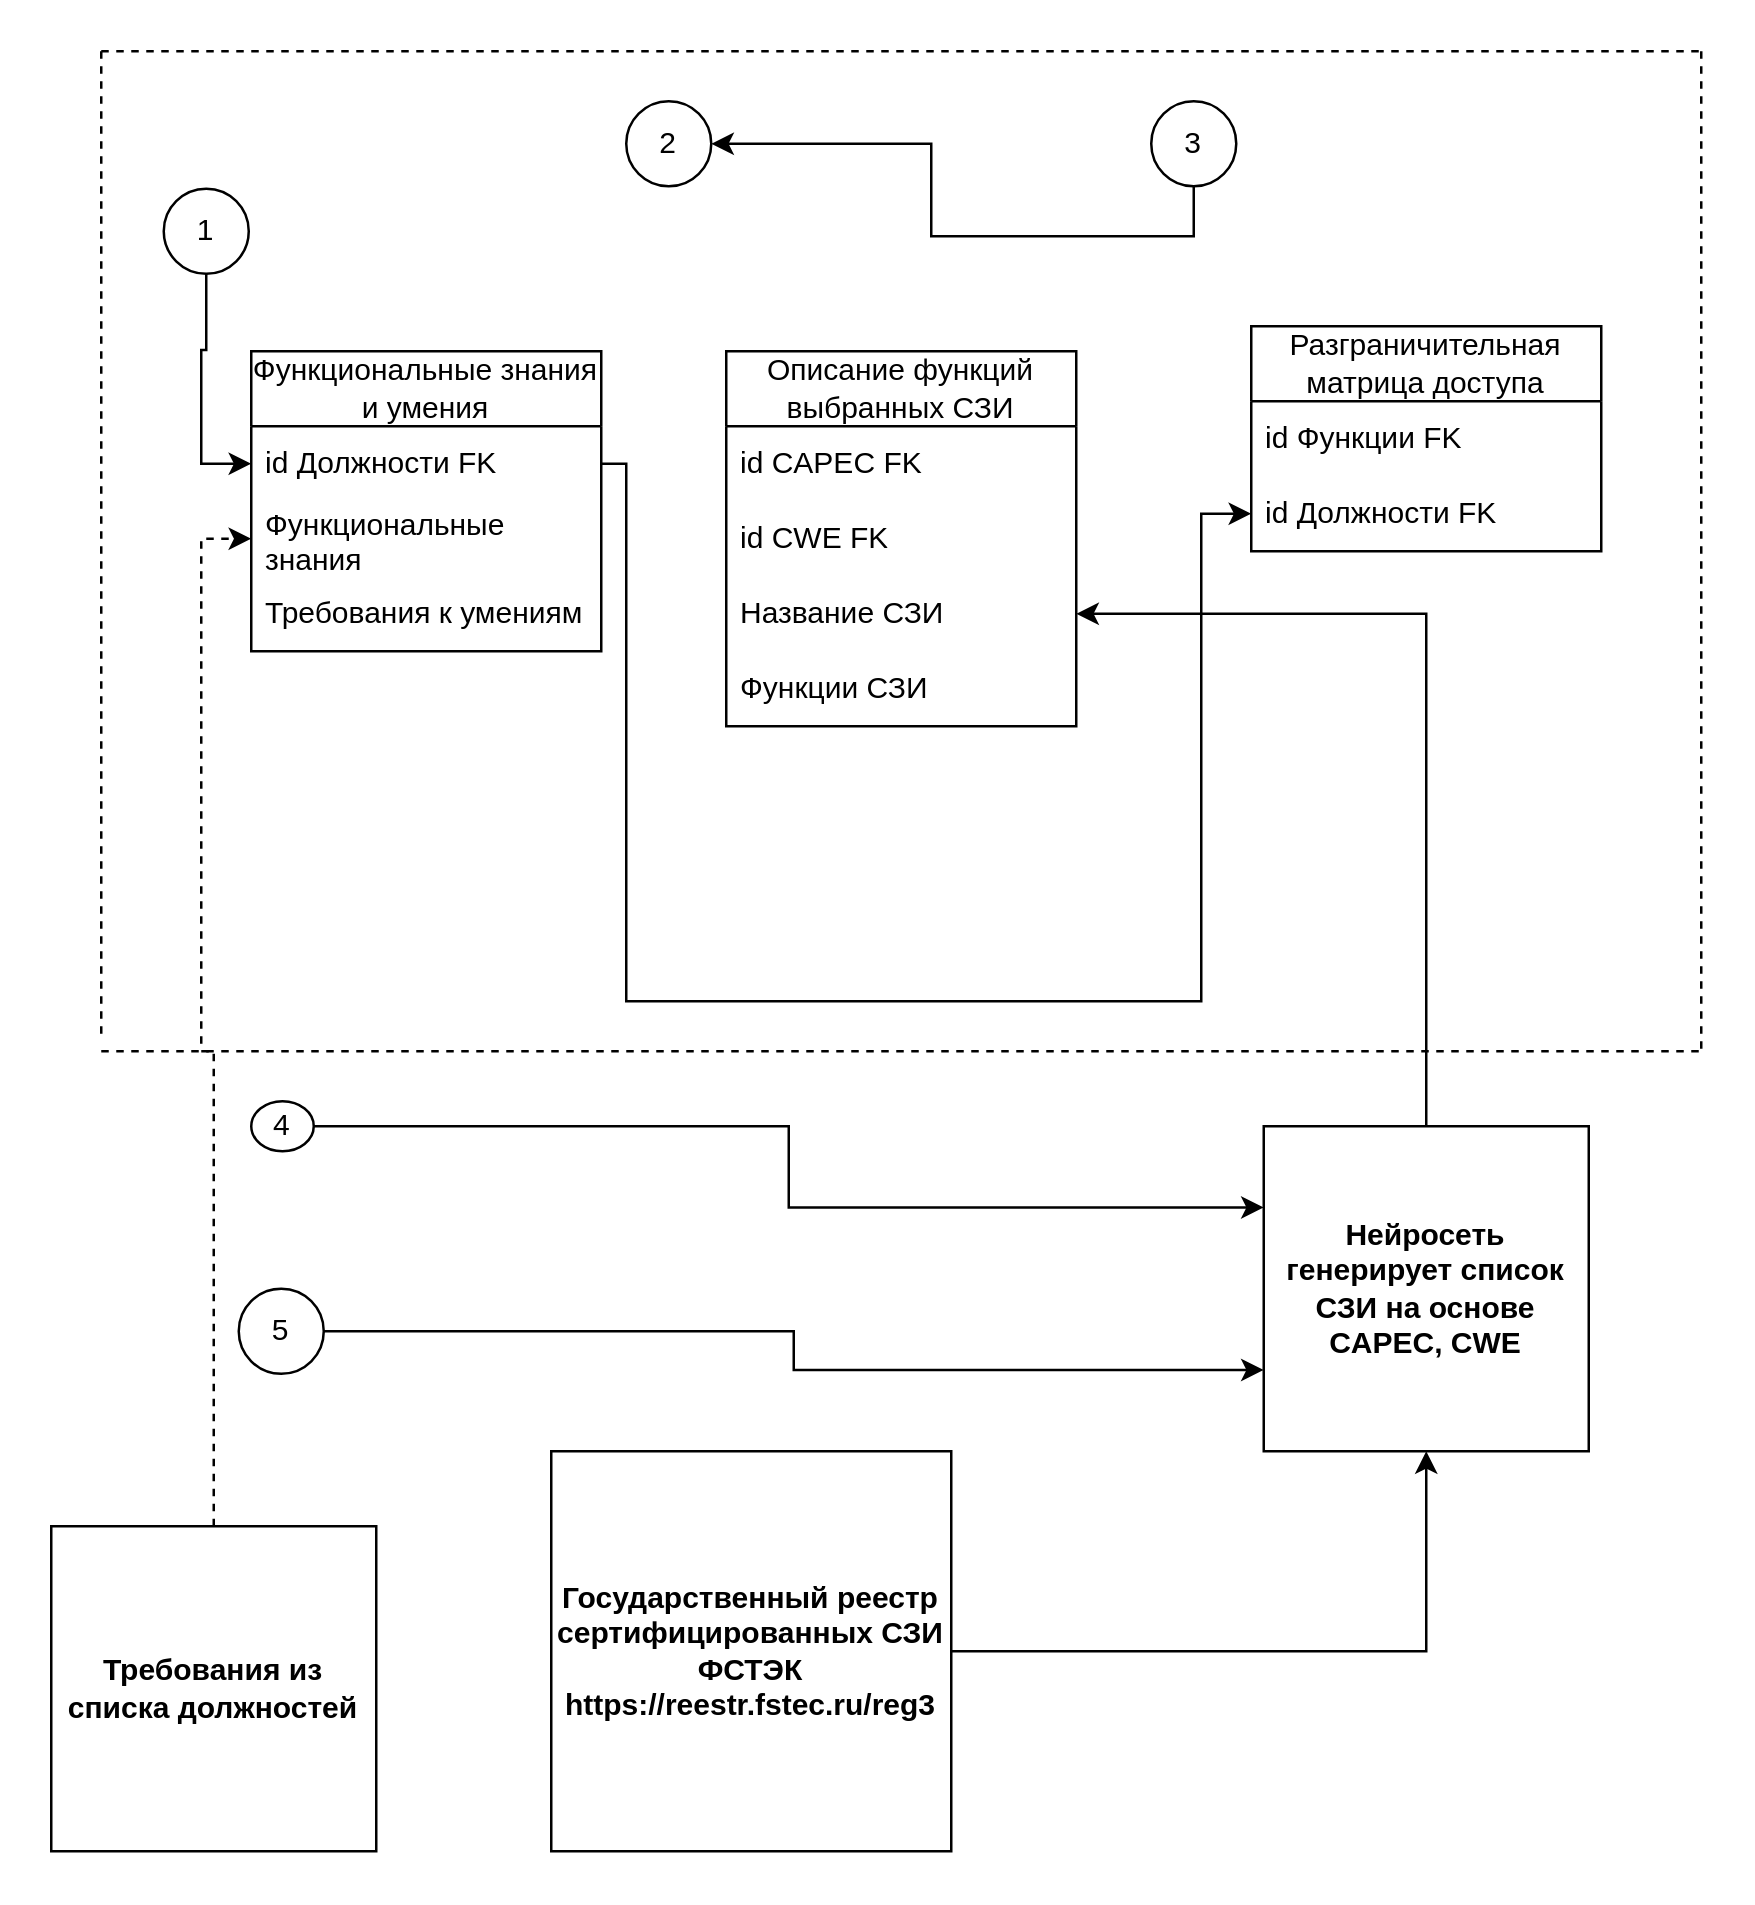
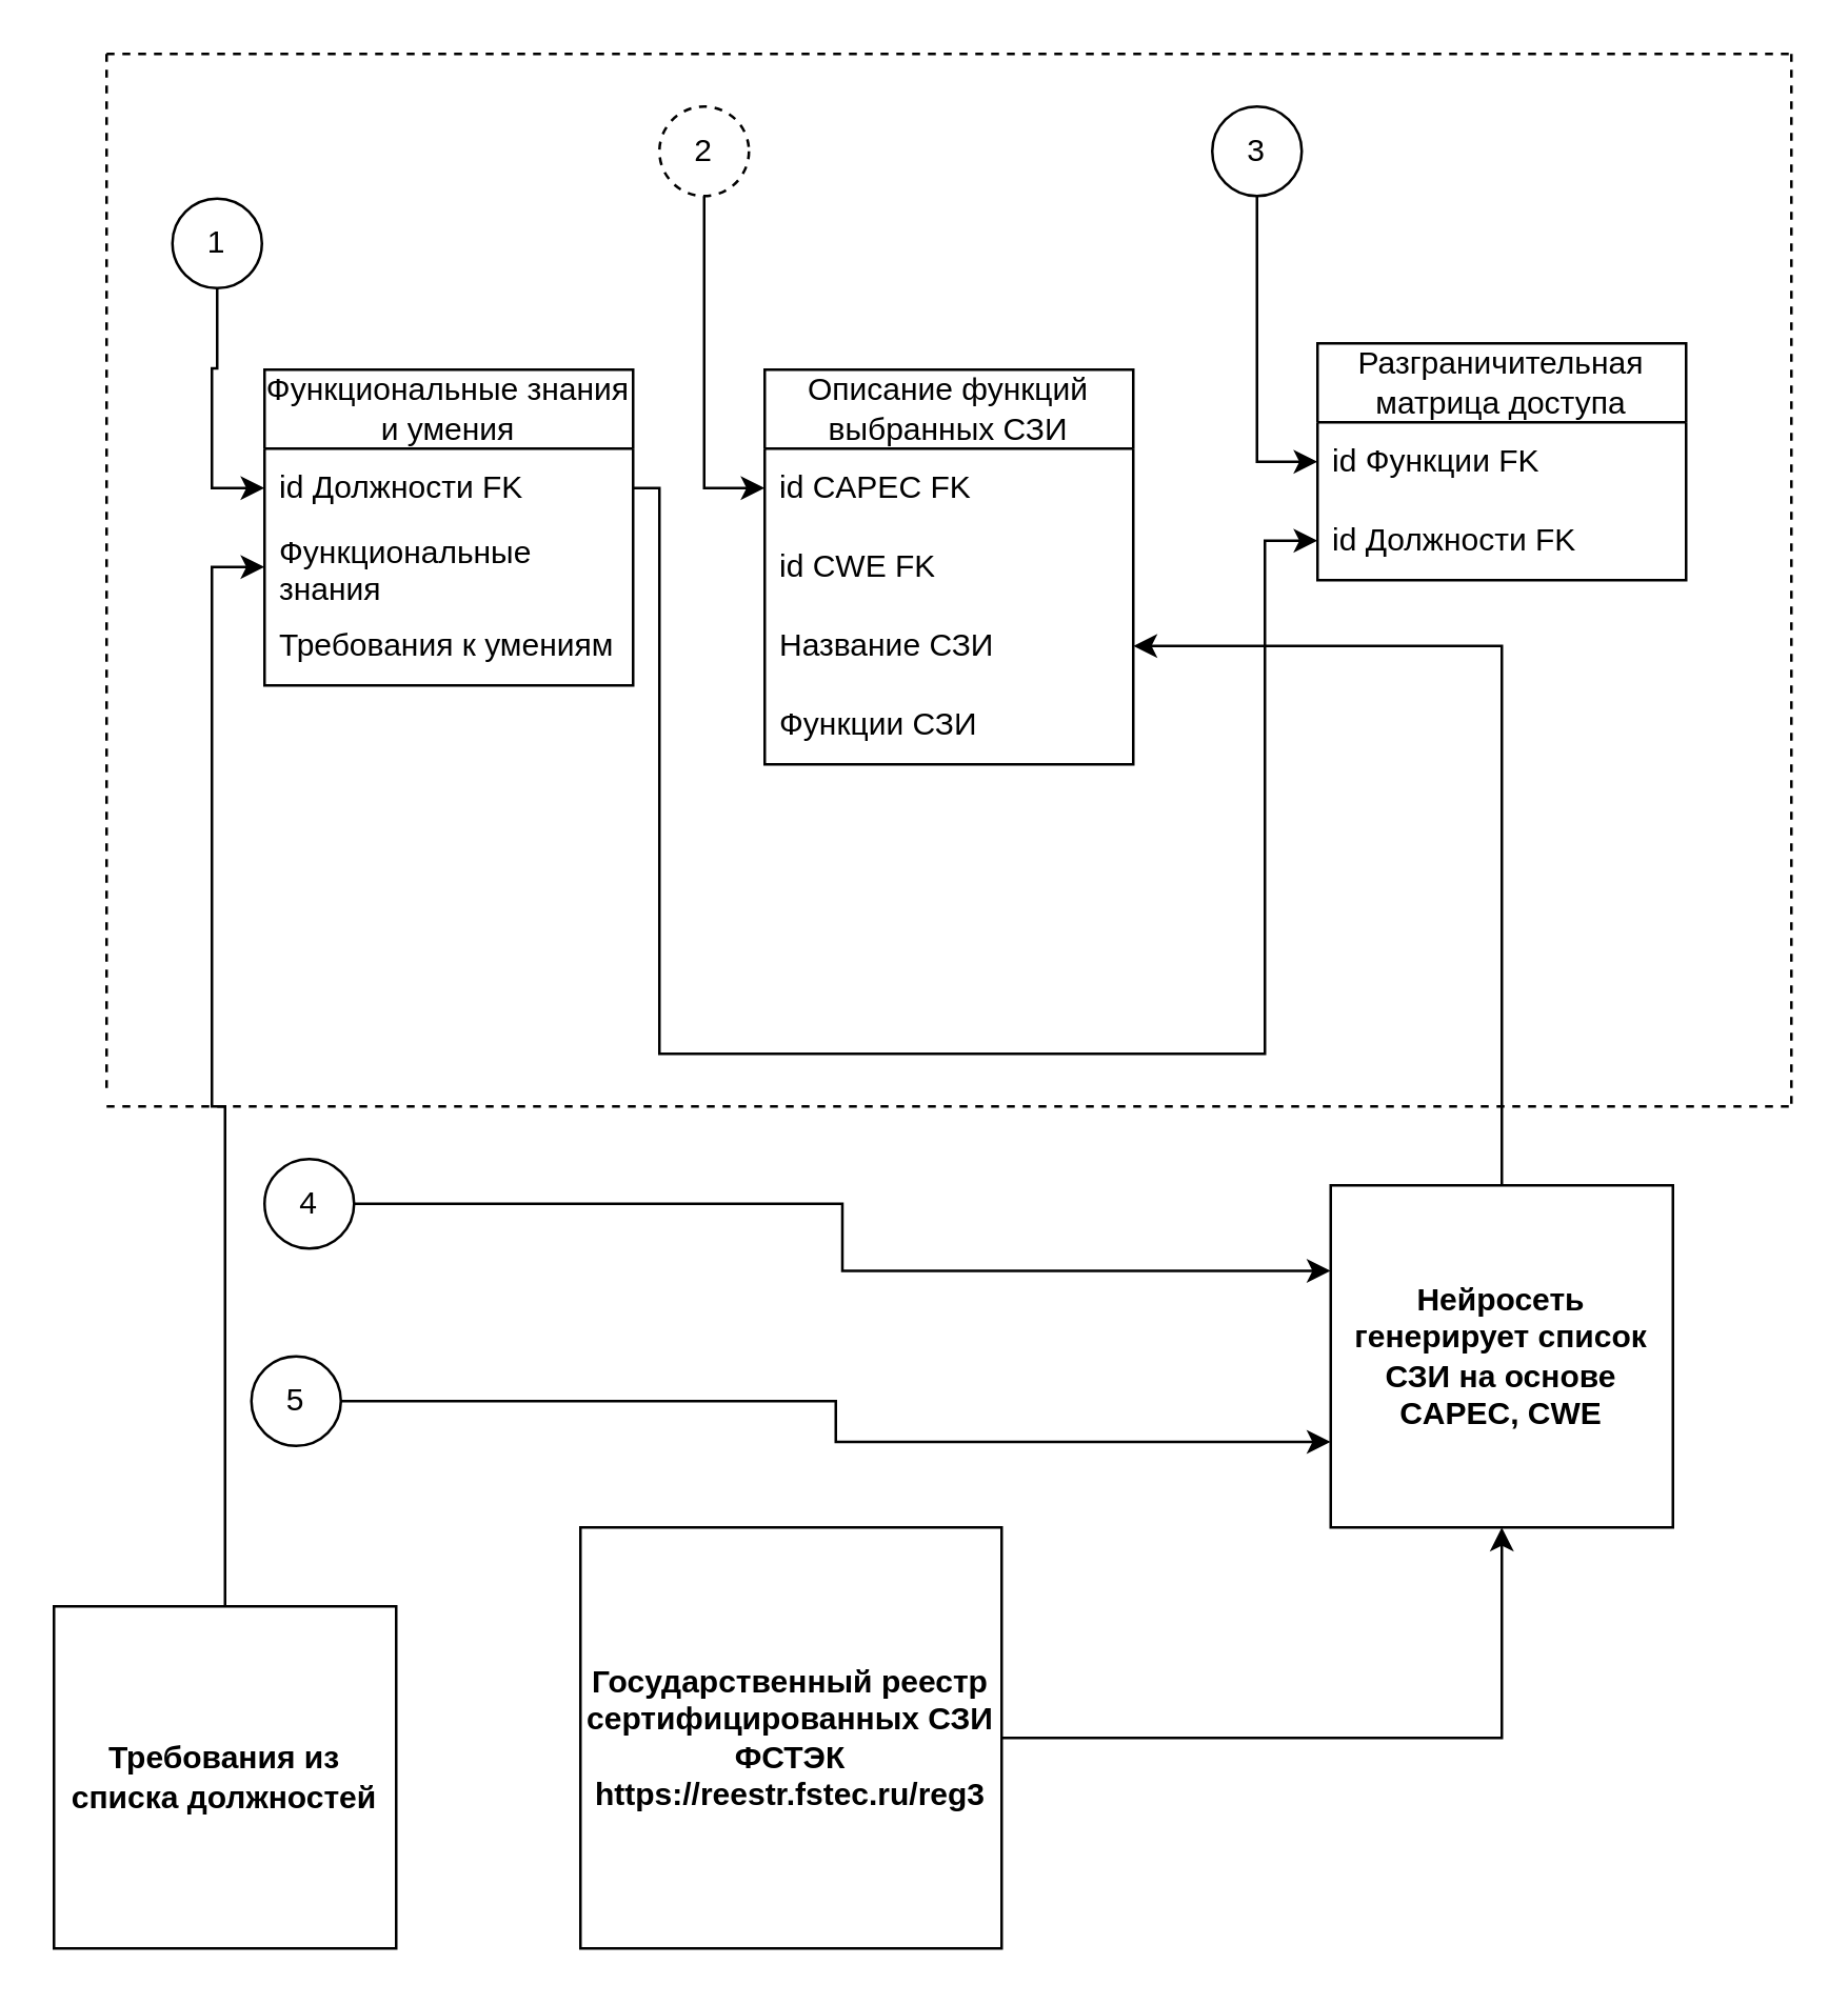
  <mxCell id="0" />
  <mxCell id="1" parent="0" />
  <mxCell id="2" value="" style="endArrow=none;dashed=1;html=1;rounded=0;" parent="1" edge="1"><mxGeometry width="50" height="50" relative="1" as="geometry"><mxPoint x="40" y="20" as="sourcePoint" /><mxPoint x="680" y="20" as="targetPoint" /></mxGeometry></mxCell>
  <mxCell id="3" value="" style="endArrow=none;dashed=1;html=1;rounded=0;" parent="1" edge="1"><mxGeometry width="50" height="50" relative="1" as="geometry"><mxPoint x="40" y="420" as="sourcePoint" /><mxPoint x="680" y="420" as="targetPoint" /></mxGeometry></mxCell>
  <mxCell id="4" value="" style="endArrow=none;dashed=1;html=1;rounded=0;" parent="1" edge="1"><mxGeometry width="50" height="50" relative="1" as="geometry"><mxPoint x="40" y="20" as="sourcePoint" /><mxPoint x="40" y="415" as="targetPoint" /></mxGeometry></mxCell>
  <mxCell id="5" value="" style="endArrow=none;dashed=1;html=1;rounded=0;" parent="1" edge="1"><mxGeometry width="50" height="50" relative="1" as="geometry"><mxPoint x="680" y="20" as="sourcePoint" /><mxPoint x="680" y="420" as="targetPoint" /></mxGeometry></mxCell>
  <mxCell id="6" value="Функциональные знания и умения" style="swimlane;fontStyle=0;childLayout=stackLayout;horizontal=1;startSize=30;horizontalStack=0;resizeParent=1;resizeParentMax=0;resizeLast=0;collapsible=1;marginBottom=0;whiteSpace=wrap;html=1;" parent="1" vertex="1"><mxGeometry x="100" y="140" width="140" height="120" as="geometry" /></mxCell>
  <mxCell id="7" value="id Должности FK" style="text;strokeColor=none;fillColor=none;align=left;verticalAlign=middle;spacingLeft=4;spacingRight=4;overflow=hidden;points=[[0,0.5],[1,0.5]];portConstraint=eastwest;rotatable=0;whiteSpace=wrap;html=1;" parent="6" vertex="1"><mxGeometry y="30" width="140" height="30" as="geometry" /></mxCell>
  <mxCell id="8" value="Функциональные знания" style="text;strokeColor=none;fillColor=none;align=left;verticalAlign=middle;spacingLeft=4;spacingRight=4;overflow=hidden;points=[[0,0.5],[1,0.5]];portConstraint=eastwest;rotatable=0;whiteSpace=wrap;html=1;" parent="6" vertex="1"><mxGeometry y="60" width="140" height="30" as="geometry" /></mxCell>
  <mxCell id="9" value="Требования к умениям" style="text;strokeColor=none;fillColor=none;align=left;verticalAlign=middle;spacingLeft=4;spacingRight=4;overflow=hidden;points=[[0,0.5],[1,0.5]];portConstraint=eastwest;rotatable=0;whiteSpace=wrap;html=1;" parent="6" vertex="1"><mxGeometry y="90" width="140" height="30" as="geometry" /></mxCell>
  <mxCell id="10" value="Описание функций выбранных СЗИ" style="swimlane;fontStyle=0;childLayout=stackLayout;horizontal=1;startSize=30;horizontalStack=0;resizeParent=1;resizeParentMax=0;resizeLast=0;collapsible=1;marginBottom=0;whiteSpace=wrap;html=1;" parent="1" vertex="1"><mxGeometry x="290" y="140" width="140" height="150" as="geometry" /></mxCell>
  <mxCell id="11" value="id CAPEC FK" style="text;strokeColor=none;fillColor=none;align=left;verticalAlign=middle;spacingLeft=4;spacingRight=4;overflow=hidden;points=[[0,0.5],[1,0.5]];portConstraint=eastwest;rotatable=0;whiteSpace=wrap;html=1;" parent="10" vertex="1"><mxGeometry y="30" width="140" height="30" as="geometry" /></mxCell>
  <mxCell id="12" value="id CWE FK" style="text;strokeColor=none;fillColor=none;align=left;verticalAlign=middle;spacingLeft=4;spacingRight=4;overflow=hidden;points=[[0,0.5],[1,0.5]];portConstraint=eastwest;rotatable=0;whiteSpace=wrap;html=1;" parent="10" vertex="1"><mxGeometry y="60" width="140" height="30" as="geometry" /></mxCell>
  <mxCell id="13" value="Название СЗИ" style="text;strokeColor=none;fillColor=none;align=left;verticalAlign=middle;spacingLeft=4;spacingRight=4;overflow=hidden;points=[[0,0.5],[1,0.5]];portConstraint=eastwest;rotatable=0;whiteSpace=wrap;html=1;" parent="10" vertex="1"><mxGeometry y="90" width="140" height="30" as="geometry" /></mxCell>
  <mxCell id="14" value="Функции СЗИ" style="text;strokeColor=none;fillColor=none;align=left;verticalAlign=middle;spacingLeft=4;spacingRight=4;overflow=hidden;points=[[0,0.5],[1,0.5]];portConstraint=eastwest;rotatable=0;whiteSpace=wrap;html=1;" parent="10" vertex="1"><mxGeometry y="120" width="140" height="30" as="geometry" /></mxCell>
  <mxCell id="15" value="Разграничительная матрица доступа" style="swimlane;fontStyle=0;childLayout=stackLayout;horizontal=1;startSize=30;horizontalStack=0;resizeParent=1;resizeParentMax=0;resizeLast=0;collapsible=1;marginBottom=0;whiteSpace=wrap;html=1;" parent="1" vertex="1"><mxGeometry x="500" y="130" width="140" height="90" as="geometry" /></mxCell>
  <mxCell id="16" value="id Функции FK" style="text;strokeColor=none;fillColor=none;align=left;verticalAlign=middle;spacingLeft=4;spacingRight=4;overflow=hidden;points=[[0,0.5],[1,0.5]];portConstraint=eastwest;rotatable=0;whiteSpace=wrap;html=1;" parent="15" vertex="1"><mxGeometry y="30" width="140" height="30" as="geometry" /></mxCell>
  <mxCell id="17" value="id Должности FK" style="text;strokeColor=none;fillColor=none;align=left;verticalAlign=middle;spacingLeft=4;spacingRight=4;overflow=hidden;points=[[0,0.5],[1,0.5]];portConstraint=eastwest;rotatable=0;whiteSpace=wrap;html=1;" parent="15" vertex="1"><mxGeometry y="60" width="140" height="30" as="geometry" /></mxCell>
- <mxCell id="18" style="edgeStyle=orthogonalEdgeStyle;rounded=0;orthogonalLoop=1;jettySize=auto;html=1;exitX=0.5;exitY=1;exitDx=0;exitDy=0;" parent="1" source="19" target="23" edge="1"><mxGeometry relative="1" as="geometry" /></mxCell>
+ <mxCell id="18" style="edgeStyle=orthogonalEdgeStyle;rounded=0;orthogonalLoop=1;jettySize=auto;html=1;exitX=0.5;exitY=1;exitDx=0;exitDy=0;entryX=0;entryY=0.5;entryDx=0;entryDy=0;" parent="1" source="19" target="16" edge="1"><mxGeometry relative="1" as="geometry" /></mxCell>
  <mxCell id="19" value="3" style="ellipse;whiteSpace=wrap;html=1;aspect=fixed;" parent="1" vertex="1"><mxGeometry x="460" y="40" width="34" height="34" as="geometry" /></mxCell>
  <mxCell id="20" style="edgeStyle=orthogonalEdgeStyle;rounded=0;orthogonalLoop=1;jettySize=auto;html=1;entryX=0;entryY=0.5;entryDx=0;entryDy=0;" parent="1" source="21" target="7" edge="1"><mxGeometry relative="1" as="geometry" /></mxCell>
  <mxCell id="21" value="1" style="ellipse;whiteSpace=wrap;html=1;aspect=fixed;" parent="1" vertex="1"><mxGeometry x="65" y="75" width="34" height="34" as="geometry" /></mxCell>
- <mxCell id="23" value="2" style="ellipse;whiteSpace=wrap;html=1;aspect=fixed;" parent="1" vertex="1"><mxGeometry x="250" y="40" width="34" height="34" as="geometry" /></mxCell>
+ <mxCell id="22" style="edgeStyle=orthogonalEdgeStyle;rounded=0;orthogonalLoop=1;jettySize=auto;html=1;exitX=0.5;exitY=1;exitDx=0;exitDy=0;entryX=0;entryY=0.5;entryDx=0;entryDy=0;" parent="1" source="23" target="11" edge="1"><mxGeometry relative="1" as="geometry" /></mxCell>
+ <mxCell id="23" value="2" style="ellipse;whiteSpace=wrap;html=1;aspect=fixed;dashed=1;" parent="1" vertex="1"><mxGeometry x="250" y="40" width="34" height="34" as="geometry" /></mxCell>
  <mxCell id="24" style="edgeStyle=orthogonalEdgeStyle;rounded=0;orthogonalLoop=1;jettySize=auto;html=1;exitX=1;exitY=0.5;exitDx=0;exitDy=0;entryX=0;entryY=0.5;entryDx=0;entryDy=0;" parent="1" source="7" target="17" edge="1"><mxGeometry relative="1" as="geometry"><Array as="points"><mxPoint x="250" y="185" /><mxPoint x="250" y="400" /><mxPoint x="480" y="400" /><mxPoint x="480" y="205" /></Array></mxGeometry></mxCell>
  <mxCell id="25" style="edgeStyle=orthogonalEdgeStyle;rounded=0;orthogonalLoop=1;jettySize=auto;html=1;entryX=0.5;entryY=1;entryDx=0;entryDy=0;" parent="1" source="26" target="28" edge="1"><mxGeometry relative="1" as="geometry" /></mxCell>
  <mxCell id="26" value="&lt;b&gt;Государственный реестр сертифицированных СЗИ ФСТЭК&lt;/b&gt;&lt;br&gt;&lt;b&gt;https://reestr.fstec.ru/reg3&lt;/b&gt;" style="whiteSpace=wrap;html=1;aspect=fixed;" parent="1" vertex="1"><mxGeometry x="220" y="580" width="160" height="160" as="geometry" /></mxCell>
  <mxCell id="27" style="edgeStyle=orthogonalEdgeStyle;rounded=0;orthogonalLoop=1;jettySize=auto;html=1;entryX=1;entryY=0.5;entryDx=0;entryDy=0;" parent="1" source="28" target="13" edge="1"><mxGeometry relative="1" as="geometry" /></mxCell>
  <mxCell id="28" value="&lt;b&gt;Нейросеть генерирует список СЗИ на основе CAPEC, CWE&lt;/b&gt;" style="whiteSpace=wrap;html=1;aspect=fixed;" parent="1" vertex="1"><mxGeometry x="505" y="450" width="130" height="130" as="geometry" /></mxCell>
  <mxCell id="29" style="edgeStyle=orthogonalEdgeStyle;rounded=0;orthogonalLoop=1;jettySize=auto;html=1;exitX=1;exitY=0.5;exitDx=0;exitDy=0;entryX=0;entryY=0.25;entryDx=0;entryDy=0;" parent="1" source="30" target="28" edge="1"><mxGeometry relative="1" as="geometry" /></mxCell>
- <mxCell id="30" value="4" style="ellipse;whiteSpace=wrap;html=1;aspect=fixed;" parent="1" vertex="1"><mxGeometry x="100" y="440" width="25" height="20" as="geometry" /></mxCell>
+ <mxCell id="30" value="4" style="ellipse;whiteSpace=wrap;html=1;aspect=fixed;" parent="1" vertex="1"><mxGeometry x="100" y="440" width="34" height="34" as="geometry" /></mxCell>
  <mxCell id="31" style="edgeStyle=orthogonalEdgeStyle;rounded=0;orthogonalLoop=1;jettySize=auto;html=1;exitX=1;exitY=0.5;exitDx=0;exitDy=0;entryX=0;entryY=0.75;entryDx=0;entryDy=0;" parent="1" source="32" target="28" edge="1"><mxGeometry relative="1" as="geometry" /></mxCell>
  <mxCell id="32" value="5" style="ellipse;whiteSpace=wrap;html=1;aspect=fixed;" parent="1" vertex="1"><mxGeometry x="95" y="515" width="34" height="34" as="geometry" /></mxCell>
- <mxCell id="33" style="edgeStyle=orthogonalEdgeStyle;rounded=0;orthogonalLoop=1;jettySize=auto;html=1;entryX=0;entryY=0.5;entryDx=0;entryDy=0;dashed=1;" parent="1" source="34" target="8" edge="1"><mxGeometry relative="1" as="geometry" /></mxCell>
+ <mxCell id="33" style="edgeStyle=orthogonalEdgeStyle;rounded=0;orthogonalLoop=1;jettySize=auto;html=1;entryX=0;entryY=0.5;entryDx=0;entryDy=0;" parent="1" source="34" target="8" edge="1"><mxGeometry relative="1" as="geometry" /></mxCell>
  <mxCell id="34" value="&lt;b&gt;Требования из списка должностей&lt;/b&gt;" style="whiteSpace=wrap;html=1;aspect=fixed;" parent="1" vertex="1"><mxGeometry x="20" y="610" width="130" height="130" as="geometry" /></mxCell>
